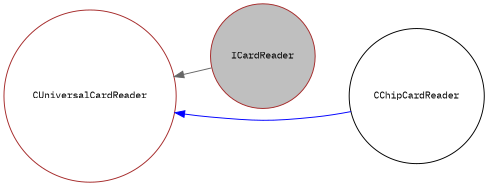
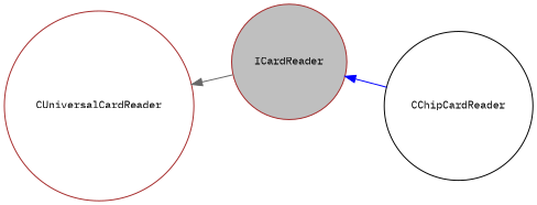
  digraph {
    fontname="IBM Plex Mono"
    rankdir=LR
    node [color=brown fillcolor=white fontname="IBM Plex Mono" fontsize=10 shape=circle style=filled]
    edge [dir=back fontname="IBM Plex Mono" fontsize=10 labelfontname=Helvetica labelfontsize=10 style=solid]
    n1 [fillcolor=grey75 fontcolor=black height=0.2 label=ICardReader width=0.4]
    n2 [color=black height=0.2 label=CChipCardReader width=0.4]
    n3 [height=0.2 label=CUniversalCardReader width=0.4]
-   n3 -> n2 [color=blue]
+   n1 -> n2 [color=blue]
    n3 -> n1 [color=gray40]
  }
